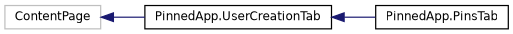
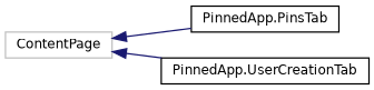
  digraph {
    rankdir=LR
    node [color=black fillcolor=white fontname=Helvetica fontsize=10 shape=record style=filled]
    edge [color=midnightblue dir=back fontname=Helvetica fontsize=10 labelfontname=Helvetica labelfontsize=10 style=solid]
    n1 [color=grey75 height=0.2 label=ContentPage width=0.4]
    n2 [height=0.2 label="PinnedApp.PinsTab" width=0.4]
    n3 [height=0.2 label="PinnedApp.UserCreationTab" width=0.4]
-   n3 -> n2
+   n1 -> n2
    n1 -> n3
  }
